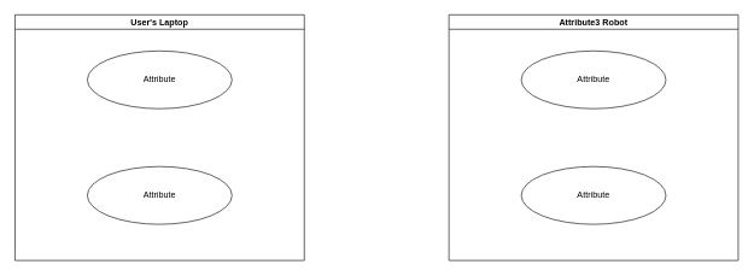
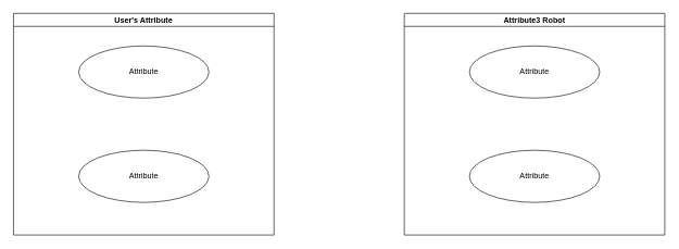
  <mxCell id="0" />
  <mxCell id="1" parent="0" />
- <mxCell id="2" value="User's Laptop" style="swimlane;startSize=20;horizontal=1;containerType=tree;" vertex="1" parent="1"><mxGeometry x="20" y="20" width="400" height="340" as="geometry"><mxRectangle x="470" y="400" width="120" height="30" as="alternateBounds" /></mxGeometry></mxCell>
+ <mxCell id="2" value="User's Attribute" style="swimlane;startSize=20;horizontal=1;containerType=tree;" vertex="1" parent="1"><mxGeometry x="20" y="20" width="400" height="340" as="geometry"><mxRectangle x="470" y="400" width="120" height="30" as="alternateBounds" /></mxGeometry></mxCell>
  <mxCell id="3" value="Attribute" style="ellipse;whiteSpace=wrap;html=1;align=center;" vertex="1" parent="2"><mxGeometry x="100" y="210" width="200" height="80" as="geometry" /></mxCell>
  <mxCell id="4" value="Attribute" style="ellipse;whiteSpace=wrap;html=1;align=center;" vertex="1" parent="2"><mxGeometry x="100" y="50" width="200" height="80" as="geometry" /></mxCell>
  <mxCell id="5" value="Attribute3 Robot" style="swimlane;startSize=20;horizontal=1;containerType=tree;" vertex="1" parent="1"><mxGeometry x="620" y="20" width="400" height="340" as="geometry"><mxRectangle x="470" y="400" width="120" height="30" as="alternateBounds" /></mxGeometry></mxCell>
  <mxCell id="6" value="Attribute" style="ellipse;whiteSpace=wrap;html=1;align=center;" vertex="1" parent="5"><mxGeometry x="100" y="210" width="200" height="80" as="geometry" /></mxCell>
  <mxCell id="7" value="Attribute" style="ellipse;whiteSpace=wrap;html=1;align=center;" vertex="1" parent="5"><mxGeometry x="100" y="50" width="200" height="80" as="geometry" /></mxCell>
